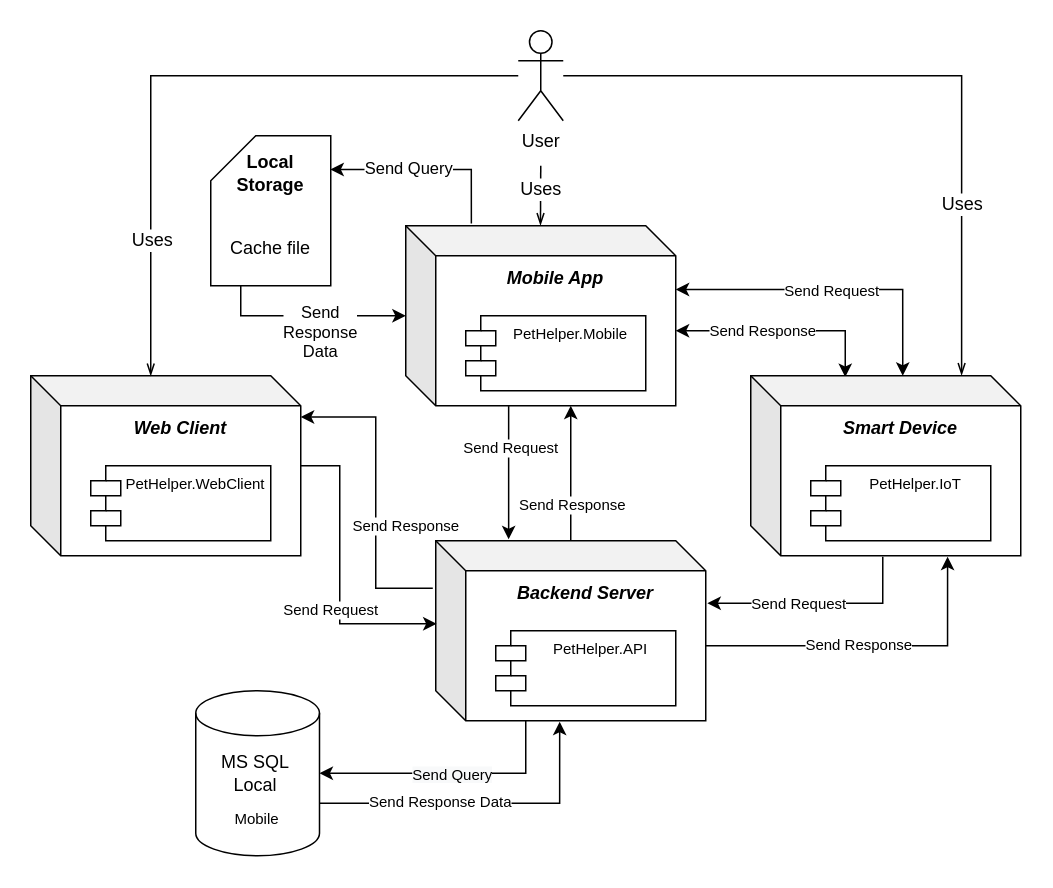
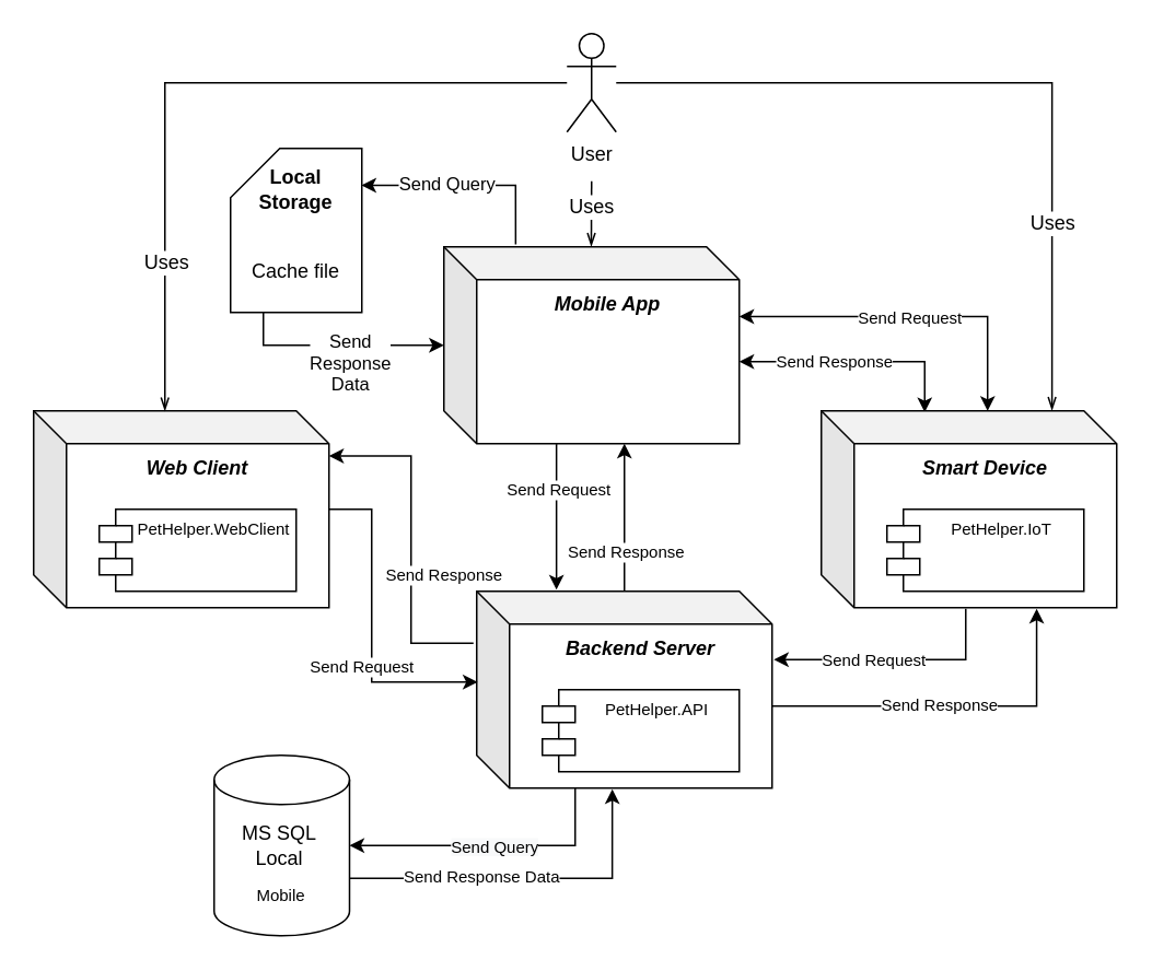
  <mxCell id="0" />
  <mxCell id="1" parent="0" />
  <mxCell id="2" style="edgeStyle=orthogonalEdgeStyle;rounded=0;orthogonalLoop=1;jettySize=auto;html=1;entryX=1;entryY=0.5;entryDx=0;entryDy=0;entryPerimeter=0;fontSize=10;" parent="1" source="12" target="16" edge="1"><mxGeometry relative="1" as="geometry"><Array as="points"><mxPoint x="350" y="515" /></Array></mxGeometry></mxCell>
  <mxCell id="3" value="&lt;span style=&quot;background-color: rgb(248, 249, 250);&quot;&gt;Send Query&lt;/span&gt;" style="edgeLabel;html=1;align=center;verticalAlign=middle;resizable=0;points=[];fontSize=10;" parent="2" vertex="1" connectable="0"><mxGeometry x="-0.266" y="-1" relative="1" as="geometry"><mxPoint x="-22" y="1" as="offset" /></mxGeometry></mxCell>
  <mxCell id="4" style="edgeStyle=orthogonalEdgeStyle;rounded=0;orthogonalLoop=1;jettySize=auto;html=1;fontSize=10;exitX=0.5;exitY=-0.002;exitDx=0;exitDy=0;exitPerimeter=0;" parent="1" source="12" target="25" edge="1"><mxGeometry relative="1" as="geometry"><mxPoint x="330.01" y="360" as="sourcePoint" /><Array as="points"><mxPoint x="380" y="290" /><mxPoint x="380" y="290" /></Array></mxGeometry></mxCell>
  <mxCell id="5" value="Send Response" style="edgeLabel;html=1;align=center;verticalAlign=middle;resizable=0;points=[];fontSize=10;" parent="4" vertex="1" connectable="0"><mxGeometry x="0.125" relative="1" as="geometry"><mxPoint y="26" as="offset" /></mxGeometry></mxCell>
  <mxCell id="6" style="edgeStyle=orthogonalEdgeStyle;rounded=0;orthogonalLoop=1;jettySize=auto;html=1;entryX=1;entryY=0.25;entryDx=0;entryDy=0;fontSize=10;exitX=-0.011;exitY=0.264;exitDx=0;exitDy=0;exitPerimeter=0;" parent="1" source="12" target="31" edge="1"><mxGeometry relative="1" as="geometry"><mxPoint x="249.96" y="420" as="sourcePoint" /><Array as="points"><mxPoint x="250" y="392" /><mxPoint x="250" y="278" /></Array></mxGeometry></mxCell>
  <mxCell id="7" value="Send Response" style="edgeLabel;html=1;align=center;verticalAlign=middle;resizable=0;points=[];fontSize=10;" parent="6" vertex="1" connectable="0"><mxGeometry x="-0.43" relative="1" as="geometry"><mxPoint x="19" y="-22" as="offset" /></mxGeometry></mxCell>
  <mxCell id="8" style="edgeStyle=orthogonalEdgeStyle;rounded=0;orthogonalLoop=1;jettySize=auto;html=1;entryX=0.35;entryY=0.007;entryDx=0;entryDy=0;entryPerimeter=0;fontSize=10;exitX=0;exitY=0;exitDx=180;exitDy=70;exitPerimeter=0;startArrow=classic;startFill=1;" parent="1" source="25" target="37" edge="1"><mxGeometry relative="1" as="geometry"><mxPoint x="450" y="320" as="sourcePoint" /></mxGeometry></mxCell>
  <mxCell id="9" value="Send Response" style="edgeLabel;html=1;align=center;verticalAlign=middle;resizable=0;points=[];fontSize=10;" parent="8" vertex="1" connectable="0"><mxGeometry x="-0.329" y="1" relative="1" as="geometry"><mxPoint x="9" as="offset" /></mxGeometry></mxCell>
  <mxCell id="10" style="edgeStyle=orthogonalEdgeStyle;rounded=0;orthogonalLoop=1;jettySize=auto;html=1;exitX=0;exitY=0;exitDx=180;exitDy=70;exitPerimeter=0;entryX=0.729;entryY=1.005;entryDx=0;entryDy=0;entryPerimeter=0;fontSize=10;startArrow=none;startFill=0;" parent="1" source="12" target="37" edge="1"><mxGeometry relative="1" as="geometry" /></mxCell>
  <mxCell id="11" value="Send Response" style="edgeLabel;html=1;align=center;verticalAlign=middle;resizable=0;points=[];fontSize=10;" parent="10" vertex="1" connectable="0"><mxGeometry x="-0.088" y="2" relative="1" as="geometry"><mxPoint as="offset" /></mxGeometry></mxCell>
  <mxCell id="12" value="" style="shape=cube;whiteSpace=wrap;html=1;boundedLbl=1;backgroundOutline=1;darkOpacity=0.05;darkOpacity2=0.1;" parent="1" vertex="1"><mxGeometry x="290" y="360" width="180" height="120" as="geometry" /></mxCell>
  <mxCell id="13" value="&lt;b&gt;&lt;i&gt;Backend Server&lt;/i&gt;&lt;/b&gt;" style="text;html=1;strokeColor=none;fillColor=none;align=center;verticalAlign=middle;whiteSpace=wrap;rounded=0;" parent="1" vertex="1"><mxGeometry x="310" y="380" width="160" height="30" as="geometry" /></mxCell>
  <mxCell id="14" value="PetHelper.API" style="shape=module;align=left;spacingLeft=20;align=center;verticalAlign=top;fontSize=10;" parent="1" vertex="1"><mxGeometry x="330" y="420" width="120" height="50" as="geometry" /></mxCell>
  <mxCell id="15" value="" style="group" parent="1" vertex="1" connectable="0"><mxGeometry x="130" y="460" width="82.5" height="110" as="geometry" /></mxCell>
  <mxCell id="16" value="" style="shape=cylinder3;whiteSpace=wrap;html=1;boundedLbl=1;backgroundOutline=1;size=15;" parent="15" vertex="1"><mxGeometry width="82.5" height="110" as="geometry" /></mxCell>
  <mxCell id="17" value="MS SQL Local" style="text;html=1;strokeColor=none;fillColor=none;align=center;verticalAlign=middle;whiteSpace=wrap;rounded=0;" parent="15" vertex="1"><mxGeometry x="10" y="40" width="60" height="30" as="geometry" /></mxCell>
  <mxCell id="18" value="&lt;font style=&quot;font-size: 10px;&quot;&gt;Mobile&lt;/font&gt;" style="text;html=1;strokeColor=none;fillColor=none;align=center;verticalAlign=middle;whiteSpace=wrap;rounded=0;" parent="15" vertex="1"><mxGeometry x="11.25" y="70" width="60" height="30" as="geometry" /></mxCell>
  <mxCell id="19" style="edgeStyle=orthogonalEdgeStyle;rounded=0;orthogonalLoop=1;jettySize=auto;html=1;exitX=1;exitY=0;exitDx=0;exitDy=75;exitPerimeter=0;entryX=0.459;entryY=1.005;entryDx=0;entryDy=0;entryPerimeter=0;fontSize=10;" parent="1" source="16" target="12" edge="1"><mxGeometry relative="1" as="geometry" /></mxCell>
  <mxCell id="20" value="Send Response Data" style="edgeLabel;html=1;align=center;verticalAlign=middle;resizable=0;points=[];fontSize=10;" parent="19" vertex="1" connectable="0"><mxGeometry x="-0.255" relative="1" as="geometry"><mxPoint y="-2" as="offset" /></mxGeometry></mxCell>
  <mxCell id="21" style="edgeStyle=orthogonalEdgeStyle;rounded=0;orthogonalLoop=1;jettySize=auto;html=1;entryX=0.27;entryY=-0.008;entryDx=0;entryDy=0;entryPerimeter=0;fontSize=10;exitX=0.378;exitY=1.002;exitDx=0;exitDy=0;exitPerimeter=0;" parent="1" source="25" target="12" edge="1"><mxGeometry relative="1" as="geometry"><mxPoint x="350.17" y="358.68" as="targetPoint" /><Array as="points"><mxPoint x="338" y="359" /></Array></mxGeometry></mxCell>
  <mxCell id="22" value="Send Request" style="edgeLabel;html=1;align=center;verticalAlign=middle;resizable=0;points=[];fontSize=10;" parent="21" vertex="1" connectable="0"><mxGeometry x="-0.513" relative="1" as="geometry"><mxPoint x="1" y="5" as="offset" /></mxGeometry></mxCell>
  <mxCell id="23" style="edgeStyle=orthogonalEdgeStyle;rounded=0;orthogonalLoop=1;jettySize=auto;html=1;entryX=0.997;entryY=0.225;entryDx=0;entryDy=0;entryPerimeter=0;exitX=0.243;exitY=-0.013;exitDx=0;exitDy=0;exitPerimeter=0;" edge="1" parent="1" source="25" target="48"><mxGeometry relative="1" as="geometry"><Array as="points"><mxPoint x="314" y="113" /><mxPoint x="220" y="113" /></Array></mxGeometry></mxCell>
  <mxCell id="24" value="Send Query" style="edgeLabel;html=1;align=center;verticalAlign=middle;resizable=0;points=[];" vertex="1" connectable="0" parent="23"><mxGeometry x="0.372" y="-1" relative="1" as="geometry"><mxPoint x="11" as="offset" /></mxGeometry></mxCell>
  <mxCell id="25" value="" style="shape=cube;whiteSpace=wrap;html=1;boundedLbl=1;backgroundOutline=1;darkOpacity=0.05;darkOpacity2=0.1;" parent="1" vertex="1"><mxGeometry x="270" y="150" width="180" height="120" as="geometry" /></mxCell>
  <mxCell id="26" value="&lt;b&gt;&lt;i&gt;Mobile App&lt;/i&gt;&lt;/b&gt;" style="text;html=1;strokeColor=none;fillColor=none;align=center;verticalAlign=middle;whiteSpace=wrap;rounded=0;" parent="1" vertex="1"><mxGeometry x="290" y="170" width="160" height="30" as="geometry" /></mxCell>
- <mxCell id="27" value="PetHelper.Mobile" style="shape=module;align=left;spacingLeft=20;align=center;verticalAlign=top;fontSize=10;" parent="1" vertex="1"><mxGeometry x="310" y="210" width="120" height="50" as="geometry" /></mxCell>
  <mxCell id="28" style="edgeStyle=orthogonalEdgeStyle;rounded=0;orthogonalLoop=1;jettySize=auto;html=1;entryX=0.003;entryY=0.461;entryDx=0;entryDy=0;entryPerimeter=0;fontSize=10;" parent="1" source="30" target="12" edge="1"><mxGeometry relative="1" as="geometry"><mxPoint x="226.2" y="418.2" as="targetPoint" /><Array as="points"><mxPoint x="226" y="310" /><mxPoint x="226" y="415" /></Array></mxGeometry></mxCell>
  <mxCell id="29" value="Send Request" style="edgeLabel;html=1;align=center;verticalAlign=middle;resizable=0;points=[];fontSize=10;" parent="28" vertex="1" connectable="0"><mxGeometry x="0.615" relative="1" as="geometry"><mxPoint x="-33" y="-10" as="offset" /></mxGeometry></mxCell>
  <mxCell id="30" value="" style="shape=cube;whiteSpace=wrap;html=1;boundedLbl=1;backgroundOutline=1;darkOpacity=0.05;darkOpacity2=0.1;" parent="1" vertex="1"><mxGeometry x="20" y="250" width="180" height="120" as="geometry" /></mxCell>
  <mxCell id="31" value="&lt;b&gt;&lt;i&gt;Web Client&lt;/i&gt;&lt;/b&gt;" style="text;html=1;strokeColor=none;fillColor=none;align=center;verticalAlign=middle;whiteSpace=wrap;rounded=0;" parent="1" vertex="1"><mxGeometry x="40" y="270" width="160" height="30" as="geometry" /></mxCell>
  <mxCell id="32" value="PetHelper.WebClient" style="shape=module;align=left;spacingLeft=20;align=center;verticalAlign=top;fontSize=10;" parent="1" vertex="1"><mxGeometry x="60" y="310" width="120" height="50" as="geometry" /></mxCell>
  <mxCell id="33" style="edgeStyle=orthogonalEdgeStyle;rounded=0;orthogonalLoop=1;jettySize=auto;html=1;entryX=1;entryY=0.75;entryDx=0;entryDy=0;fontSize=10;exitX=0.563;exitY=0;exitDx=0;exitDy=0;exitPerimeter=0;startArrow=classic;startFill=1;" parent="1" source="37" target="26" edge="1"><mxGeometry relative="1" as="geometry"><mxPoint x="451.44" y="300.32" as="targetPoint" /></mxGeometry></mxCell>
  <mxCell id="34" value="Send Request" style="edgeLabel;html=1;align=center;verticalAlign=middle;resizable=0;points=[];fontSize=10;" parent="33" vertex="1" connectable="0"><mxGeometry x="-0.191" relative="1" as="geometry"><mxPoint x="-21" as="offset" /></mxGeometry></mxCell>
  <mxCell id="35" style="edgeStyle=orthogonalEdgeStyle;rounded=0;orthogonalLoop=1;jettySize=auto;html=1;entryX=1.006;entryY=0.347;entryDx=0;entryDy=0;entryPerimeter=0;fontSize=10;startArrow=none;startFill=0;exitX=0.489;exitY=1.005;exitDx=0;exitDy=0;exitPerimeter=0;" parent="1" source="37" target="12" edge="1"><mxGeometry relative="1" as="geometry" /></mxCell>
  <mxCell id="36" value="Send Request" style="edgeLabel;html=1;align=center;verticalAlign=middle;resizable=0;points=[];fontSize=10;" parent="35" vertex="1" connectable="0"><mxGeometry x="0.385" relative="1" as="geometry"><mxPoint x="14" as="offset" /></mxGeometry></mxCell>
  <mxCell id="37" value="" style="shape=cube;whiteSpace=wrap;html=1;boundedLbl=1;backgroundOutline=1;darkOpacity=0.05;darkOpacity2=0.1;" parent="1" vertex="1"><mxGeometry x="500" y="250" width="180" height="120" as="geometry" /></mxCell>
  <mxCell id="38" value="&lt;b&gt;&lt;i&gt;Smart Device&lt;/i&gt;&lt;/b&gt;" style="text;html=1;strokeColor=none;fillColor=none;align=center;verticalAlign=middle;whiteSpace=wrap;rounded=0;" parent="1" vertex="1"><mxGeometry x="520" y="270" width="160" height="30" as="geometry" /></mxCell>
  <mxCell id="39" value="PetHelper.IoT" style="shape=module;align=left;spacingLeft=20;align=center;verticalAlign=top;fontSize=10;" parent="1" vertex="1"><mxGeometry x="540" y="310" width="120" height="50" as="geometry" /></mxCell>
  <mxCell id="40" style="edgeStyle=orthogonalEdgeStyle;rounded=0;orthogonalLoop=1;jettySize=auto;html=1;entryX=0;entryY=0;entryDx=80;entryDy=0;entryPerimeter=0;fontSize=12;startArrow=none;startFill=0;endArrow=openThin;endFill=0;" parent="1" source="46" target="30" edge="1"><mxGeometry relative="1" as="geometry" /></mxCell>
  <mxCell id="41" value="Uses" style="edgeLabel;html=1;align=center;verticalAlign=middle;resizable=0;points=[];fontSize=12;" parent="40" vertex="1" connectable="0"><mxGeometry x="0.59" relative="1" as="geometry"><mxPoint as="offset" /></mxGeometry></mxCell>
  <mxCell id="42" style="edgeStyle=orthogonalEdgeStyle;rounded=0;orthogonalLoop=1;jettySize=auto;html=1;entryX=0.499;entryY=-0.003;entryDx=0;entryDy=0;entryPerimeter=0;fontSize=12;startArrow=none;startFill=0;endArrow=openThin;endFill=0;" parent="1" target="25" edge="1"><mxGeometry relative="1" as="geometry"><mxPoint x="360" y="110" as="sourcePoint" /></mxGeometry></mxCell>
  <mxCell id="43" value="Uses" style="edgeLabel;html=1;align=center;verticalAlign=middle;resizable=0;points=[];fontSize=12;" parent="42" vertex="1" connectable="0"><mxGeometry x="-0.189" relative="1" as="geometry"><mxPoint as="offset" /></mxGeometry></mxCell>
  <mxCell id="44" style="edgeStyle=orthogonalEdgeStyle;rounded=0;orthogonalLoop=1;jettySize=auto;html=1;entryX=0.781;entryY=-0.003;entryDx=0;entryDy=0;entryPerimeter=0;fontSize=12;startArrow=none;startFill=0;endArrow=openThin;endFill=0;" parent="1" source="46" target="37" edge="1"><mxGeometry relative="1" as="geometry" /></mxCell>
  <mxCell id="45" value="Uses" style="edgeLabel;html=1;align=center;verticalAlign=middle;resizable=0;points=[];fontSize=12;" parent="44" vertex="1" connectable="0"><mxGeometry x="0.51" relative="1" as="geometry"><mxPoint as="offset" /></mxGeometry></mxCell>
  <mxCell id="46" value="&lt;font style=&quot;font-size: 12px;&quot;&gt;User&lt;/font&gt;" style="shape=umlActor;verticalLabelPosition=bottom;verticalAlign=top;html=1;outlineConnect=0;fontSize=10;" parent="1" vertex="1"><mxGeometry x="345" y="20" width="30" height="60" as="geometry" /></mxCell>
  <mxCell id="47" value="" style="group" vertex="1" connectable="0" parent="1"><mxGeometry y="90" width="80" height="100" as="geometry" x="140" /></mxCell>
  <mxCell id="48" value="" style="shape=card;whiteSpace=wrap;html=1;" vertex="1" parent="47"><mxGeometry width="80" height="100" as="geometry" /></mxCell>
  <mxCell id="49" value="&lt;b&gt;Local Storage&lt;/b&gt;" style="text;html=1;strokeColor=none;fillColor=none;align=center;verticalAlign=middle;whiteSpace=wrap;rounded=0;" vertex="1" parent="47"><mxGeometry x="10" y="10" width="60" height="30" as="geometry" /></mxCell>
  <mxCell id="50" value="Cache file" style="text;html=1;strokeColor=none;fillColor=none;align=center;verticalAlign=middle;whiteSpace=wrap;rounded=0;" vertex="1" parent="47"><mxGeometry x="10" y="60" width="60" height="30" as="geometry" /></mxCell>
  <mxCell id="51" style="edgeStyle=orthogonalEdgeStyle;rounded=0;orthogonalLoop=1;jettySize=auto;html=1;" edge="1" parent="1" source="48"><mxGeometry relative="1" as="geometry"><mxPoint x="270" y="210" as="targetPoint" /><Array as="points"><mxPoint x="160" y="210" /><mxPoint x="270" y="210" /></Array></mxGeometry></mxCell>
  <mxCell id="52" value="Send &lt;br&gt;Response &lt;br&gt;Data" style="edgeLabel;html=1;align=center;verticalAlign=middle;resizable=0;points=[];" vertex="1" connectable="0" parent="51"><mxGeometry x="-0.026" y="-1" relative="1" as="geometry"><mxPoint x="9" y="9" as="offset" /></mxGeometry></mxCell>
